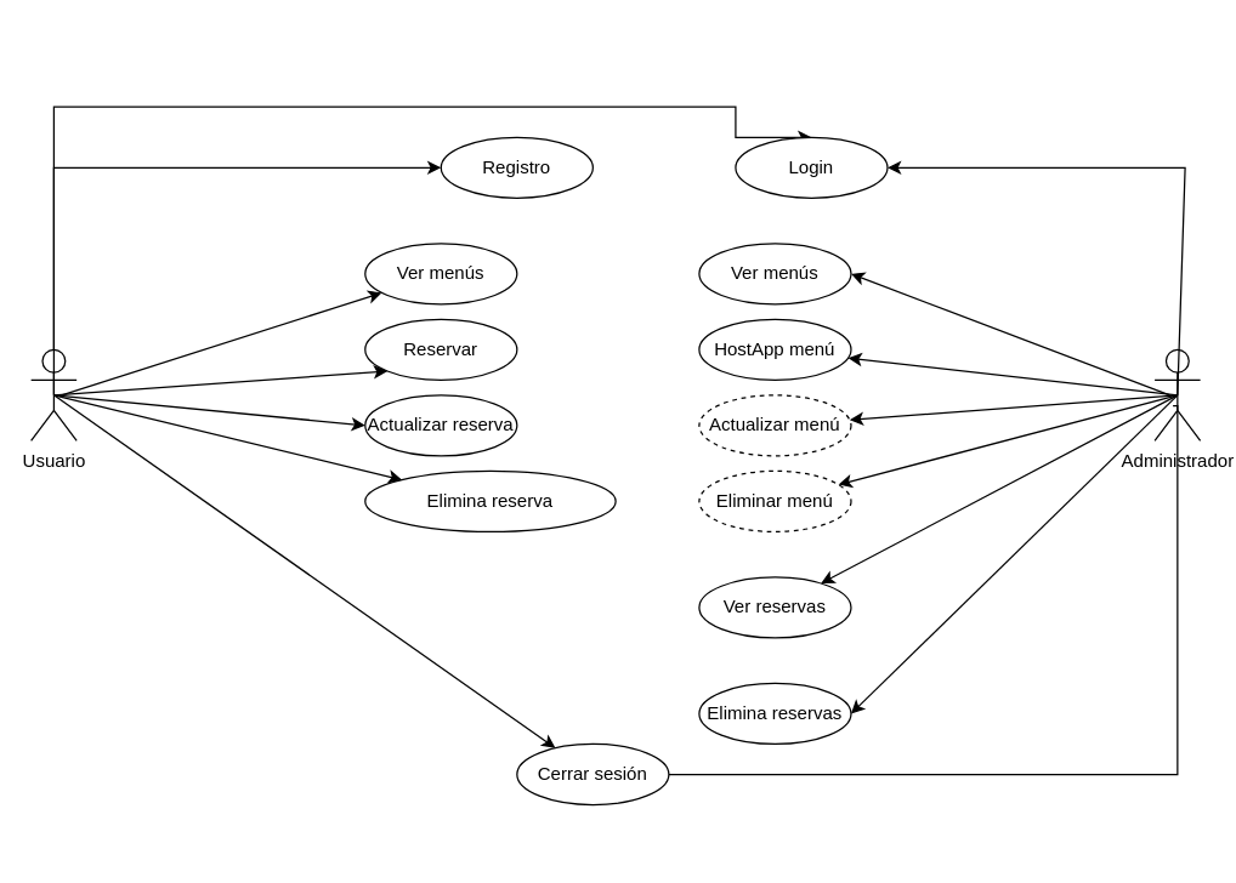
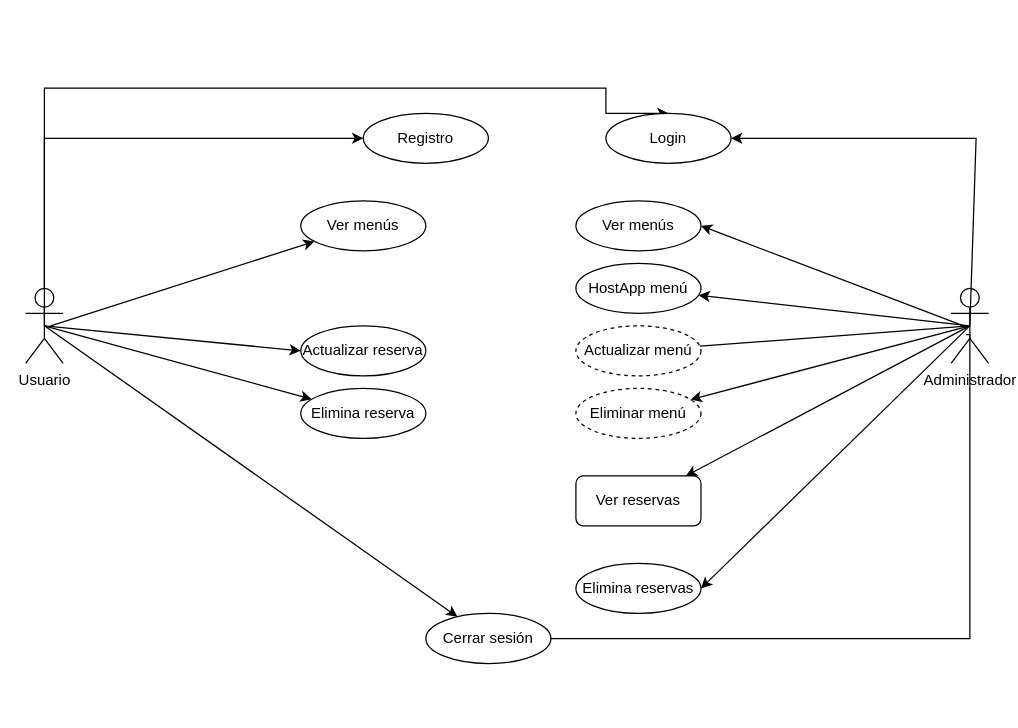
  <mxCell id="0" />
  <mxCell id="1" parent="0" />
  <mxCell id="2" value="" style="whiteSpace=wrap;html=1;aspect=fixed;dashed=1;dashPattern=12 12;strokeColor=none;" vertex="1" parent="1"><mxGeometry x="150" y="20" width="540" height="540" as="geometry" /></mxCell>
  <mxCell id="3" style="edgeStyle=orthogonalEdgeStyle;rounded=0;orthogonalLoop=1;jettySize=auto;html=1;entryX=0.5;entryY=0;entryDx=0;entryDy=0;" edge="1" parent="1" source="4" target="7"><mxGeometry relative="1" as="geometry"><mxPoint x="470" y="80" as="targetPoint" /><Array as="points"><mxPoint x="35" y="70" /><mxPoint x="484" y="70" /></Array></mxGeometry></mxCell>
  <mxCell id="4" value="Usuario" style="shape=umlActor;verticalLabelPosition=bottom;verticalAlign=top;html=1;" vertex="1" parent="1"><mxGeometry y="230" width="30" height="60" as="geometry" x="20" /></mxCell>
  <mxCell id="5" style="edgeStyle=orthogonalEdgeStyle;rounded=0;orthogonalLoop=1;jettySize=auto;html=1;entryX=1;entryY=0.5;entryDx=0;entryDy=0;exitX=0.4;exitY=0.617;exitDx=0;exitDy=0;exitPerimeter=0;endArrow=none;" edge="1" parent="1" source="6" target="12"><mxGeometry relative="1" as="geometry"><Array as="points"><mxPoint x="775" y="267" /><mxPoint x="775" y="510" /></Array></mxGeometry></mxCell>
  <mxCell id="6" value="Administrador" style="shape=umlActor;verticalLabelPosition=bottom;verticalAlign=top;html=1;" vertex="1" parent="1"><mxGeometry x="760" y="230" width="30" height="60" as="geometry" /></mxCell>
  <mxCell id="7" value="Login" style="ellipse;whiteSpace=wrap;html=1;align=center;" vertex="1" parent="1"><mxGeometry x="484" y="90" width="100" height="40" as="geometry" /></mxCell>
  <mxCell id="8" value="Registro" style="ellipse;whiteSpace=wrap;html=1;align=center;" vertex="1" parent="1"><mxGeometry x="290" y="90" width="100" height="40" as="geometry" /></mxCell>
- <mxCell id="9" value="Reservar" style="ellipse;whiteSpace=wrap;html=1;align=center;" vertex="1" parent="1"><mxGeometry x="240" y="210" width="100" height="40" as="geometry" /></mxCell>
  <mxCell id="10" value="Actualizar reserva" style="ellipse;whiteSpace=wrap;html=1;align=center;" vertex="1" parent="1"><mxGeometry x="240" y="260" width="100" height="40" as="geometry" /></mxCell>
- <mxCell id="11" value="Elimina reserva" style="ellipse;whiteSpace=wrap;html=1;align=center;" vertex="1" parent="1"><mxGeometry x="240" y="310" width="165" height="40" as="geometry" /></mxCell>
+ <mxCell id="11" value="Elimina reserva" style="ellipse;whiteSpace=wrap;html=1;align=center;" vertex="1" parent="1"><mxGeometry x="240" y="310" width="100" height="40" as="geometry" /></mxCell>
  <mxCell id="12" value="Cerrar sesión" style="ellipse;whiteSpace=wrap;html=1;align=center;" vertex="1" parent="1"><mxGeometry x="340" y="490" width="100" height="40" as="geometry" /></mxCell>
  <mxCell id="13" value="HostApp menú" style="ellipse;whiteSpace=wrap;html=1;align=center;" vertex="1" parent="1"><mxGeometry x="460" y="210" width="100" height="40" as="geometry" /></mxCell>
  <mxCell id="14" value="Actualizar menú" style="ellipse;whiteSpace=wrap;html=1;align=center;dashed=1;" vertex="1" parent="1"><mxGeometry x="460" y="260" width="100" height="40" as="geometry" /></mxCell>
  <mxCell id="15" value="Eliminar menú" style="ellipse;whiteSpace=wrap;html=1;align=center;dashed=1;" vertex="1" parent="1"><mxGeometry x="460" y="310" width="100" height="40" as="geometry" /></mxCell>
  <mxCell id="16" value="Elimina reservas" style="ellipse;whiteSpace=wrap;html=1;align=center;" vertex="1" parent="1"><mxGeometry x="460" y="450" width="100" height="40" as="geometry" /></mxCell>
- <mxCell id="17" value="Ver reservas" style="ellipse;whiteSpace=wrap;html=1;align=center;" vertex="1" parent="1"><mxGeometry x="460" y="380" width="100" height="40" as="geometry" /></mxCell>
+ <mxCell id="17" value="Ver reservas" style="whiteSpace=wrap;html=1;align=center;rounded=1;" vertex="1" parent="1"><mxGeometry x="460" y="380" width="100" height="40" as="geometry" /></mxCell>
  <mxCell id="18" value="" style="endArrow=classic;html=1;rounded=0;exitX=0.5;exitY=0.5;exitDx=0;exitDy=0;exitPerimeter=0;" edge="1" parent="1" source="4" target="8"><mxGeometry width="50" height="50" relative="1" as="geometry"><mxPoint x="410" y="340" as="sourcePoint" /><mxPoint x="460" y="290" as="targetPoint" /><Array as="points"><mxPoint x="35" y="110" /></Array></mxGeometry></mxCell>
- <mxCell id="19" value="" style="endArrow=classic;html=1;rounded=0;entryX=0;entryY=1;entryDx=0;entryDy=0;exitX=0.5;exitY=0.5;exitDx=0;exitDy=0;exitPerimeter=0;" edge="1" parent="1" source="4" target="9"><mxGeometry width="50" height="50" relative="1" as="geometry"><mxPoint x="410" y="340" as="sourcePoint" /><mxPoint x="460" y="290" as="targetPoint" /></mxGeometry></mxCell>
  <mxCell id="20" value="" style="endArrow=classic;html=1;rounded=0;entryX=0;entryY=0.5;entryDx=0;entryDy=0;" edge="1" parent="1" target="10"><mxGeometry width="50" height="50" relative="1" as="geometry"><mxPoint x="35" y="260" as="sourcePoint" /><mxPoint x="460" y="290" as="targetPoint" /></mxGeometry></mxCell>
  <mxCell id="21" value="" style="endArrow=classic;html=1;rounded=0;" edge="1" parent="1" target="11"><mxGeometry width="50" height="50" relative="1" as="geometry"><mxPoint x="35" y="260" as="sourcePoint" /><mxPoint x="460" y="290" as="targetPoint" /></mxGeometry></mxCell>
  <mxCell id="22" value="" style="endArrow=classic;html=1;rounded=0;exitX=0.5;exitY=0.5;exitDx=0;exitDy=0;exitPerimeter=0;" edge="1" parent="1" source="4" target="12"><mxGeometry width="50" height="50" relative="1" as="geometry"><mxPoint x="410" y="340" as="sourcePoint" /><mxPoint x="460" y="290" as="targetPoint" /></mxGeometry></mxCell>
  <mxCell id="23" value="" style="endArrow=classic;html=1;rounded=0;exitX=0.5;exitY=0.5;exitDx=0;exitDy=0;exitPerimeter=0;" edge="1" parent="1" source="6" target="7"><mxGeometry width="50" height="50" relative="1" as="geometry"><mxPoint x="410" y="340" as="sourcePoint" /><mxPoint x="460" y="290" as="targetPoint" /><Array as="points"><mxPoint x="780" y="110" /></Array></mxGeometry></mxCell>
  <mxCell id="24" value="" style="endArrow=classic;html=1;rounded=0;exitX=0.5;exitY=0.5;exitDx=0;exitDy=0;exitPerimeter=0;" edge="1" parent="1" source="6" target="13"><mxGeometry width="50" height="50" relative="1" as="geometry"><mxPoint x="410" y="340" as="sourcePoint" /><mxPoint x="460" y="290" as="targetPoint" /></mxGeometry></mxCell>
- <mxCell id="25" value="" style="endArrow=classic;html=1;rounded=0;exitX=0.5;exitY=0.5;exitDx=0;exitDy=0;exitPerimeter=0;" edge="1" parent="1" source="6" target="14"><mxGeometry width="50" height="50" relative="1" as="geometry"><mxPoint x="410" y="340" as="sourcePoint" /><mxPoint x="460" y="290" as="targetPoint" /></mxGeometry></mxCell>
+ <mxCell id="25" value="" style="endArrow=none;html=1;rounded=0;exitX=0.5;exitY=0.5;exitDx=0;exitDy=0;exitPerimeter=0;" edge="1" parent="1" source="6" target="14"><mxGeometry width="50" height="50" relative="1" as="geometry"><mxPoint x="410" y="340" as="sourcePoint" /><mxPoint x="460" y="290" as="targetPoint" /></mxGeometry></mxCell>
  <mxCell id="26" value="" style="endArrow=classic;html=1;rounded=0;exitX=0.5;exitY=0.5;exitDx=0;exitDy=0;exitPerimeter=0;" edge="1" parent="1" source="6" target="15"><mxGeometry width="50" height="50" relative="1" as="geometry"><mxPoint x="410" y="340" as="sourcePoint" /><mxPoint x="460" y="290" as="targetPoint" /></mxGeometry></mxCell>
  <mxCell id="27" value="" style="endArrow=classic;html=1;rounded=0;exitX=0.5;exitY=0.5;exitDx=0;exitDy=0;exitPerimeter=0;" edge="1" parent="1" source="6" target="17"><mxGeometry width="50" height="50" relative="1" as="geometry"><mxPoint x="410" y="340" as="sourcePoint" /><mxPoint x="460" y="290" as="targetPoint" /></mxGeometry></mxCell>
  <mxCell id="28" value="" style="endArrow=classic;html=1;rounded=0;exitX=0.5;exitY=0.5;exitDx=0;exitDy=0;exitPerimeter=0;entryX=1;entryY=0.5;entryDx=0;entryDy=0;" edge="1" parent="1" source="6" target="16"><mxGeometry width="50" height="50" relative="1" as="geometry"><mxPoint x="410" y="340" as="sourcePoint" /><mxPoint x="460" y="290" as="targetPoint" /></mxGeometry></mxCell>
  <mxCell id="29" value="Ver menús" style="ellipse;whiteSpace=wrap;html=1;align=center;" vertex="1" parent="1"><mxGeometry x="240" y="160" width="100" height="40" as="geometry" /></mxCell>
  <mxCell id="30" value="" style="endArrow=classic;html=1;rounded=0;" edge="1" parent="1" target="29"><mxGeometry width="50" height="50" relative="1" as="geometry"><mxPoint x="40" y="260" as="sourcePoint" /><mxPoint x="460" y="200" as="targetPoint" /></mxGeometry></mxCell>
  <mxCell id="31" value="Ver menús" style="ellipse;whiteSpace=wrap;html=1;align=center;" vertex="1" parent="1"><mxGeometry x="460" y="160" width="100" height="40" as="geometry" /></mxCell>
  <mxCell id="32" value="" style="endArrow=classic;html=1;rounded=0;entryX=1;entryY=0.5;entryDx=0;entryDy=0;" edge="1" parent="1" target="31"><mxGeometry width="50" height="50" relative="1" as="geometry"><mxPoint x="770" y="260" as="sourcePoint" /><mxPoint x="590" y="200" as="targetPoint" /></mxGeometry></mxCell>
